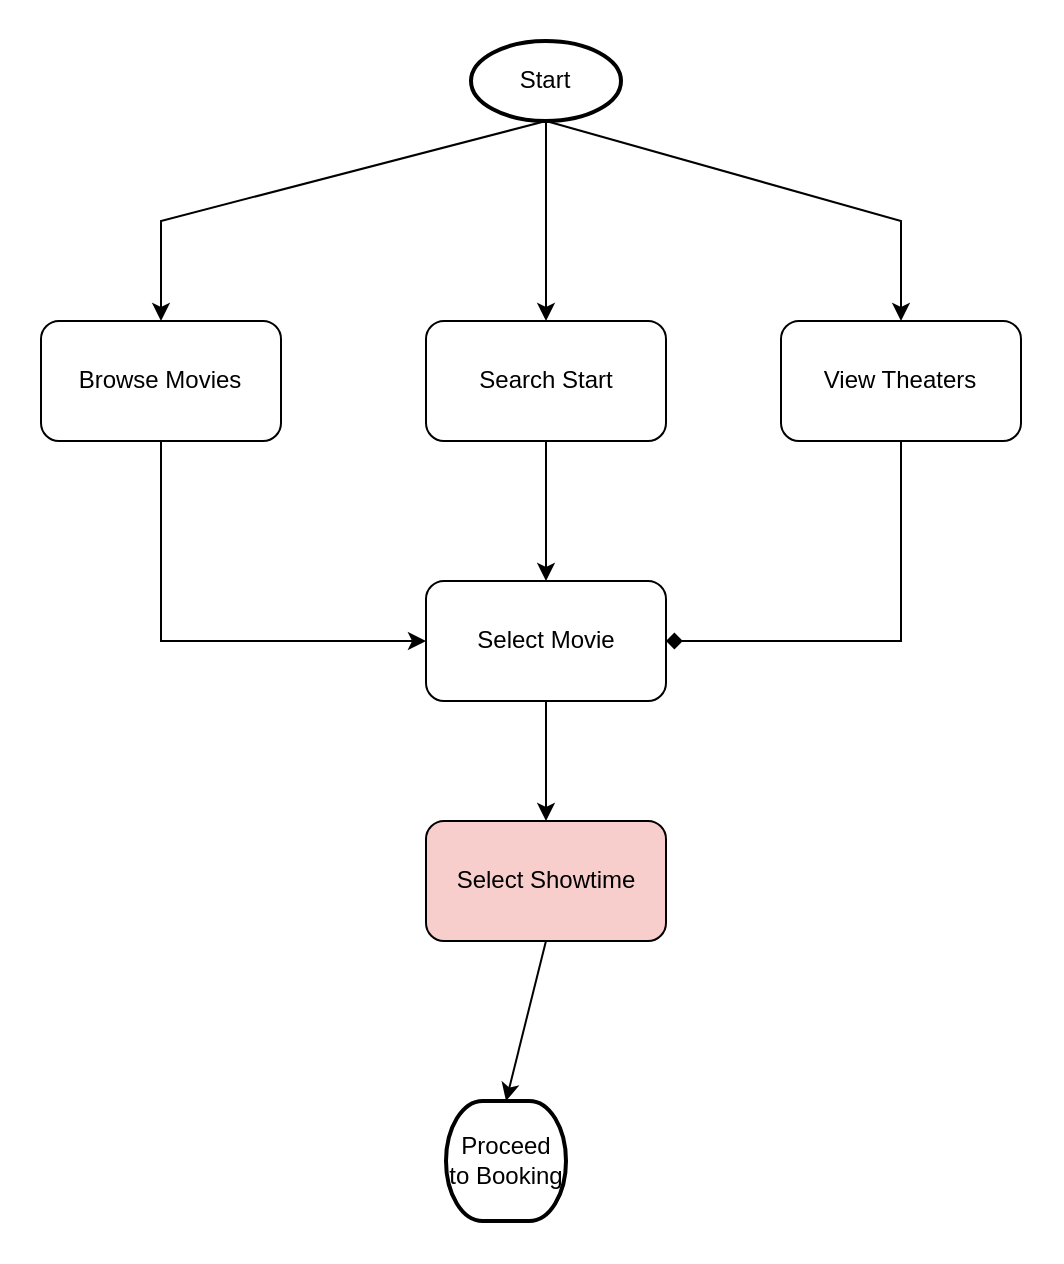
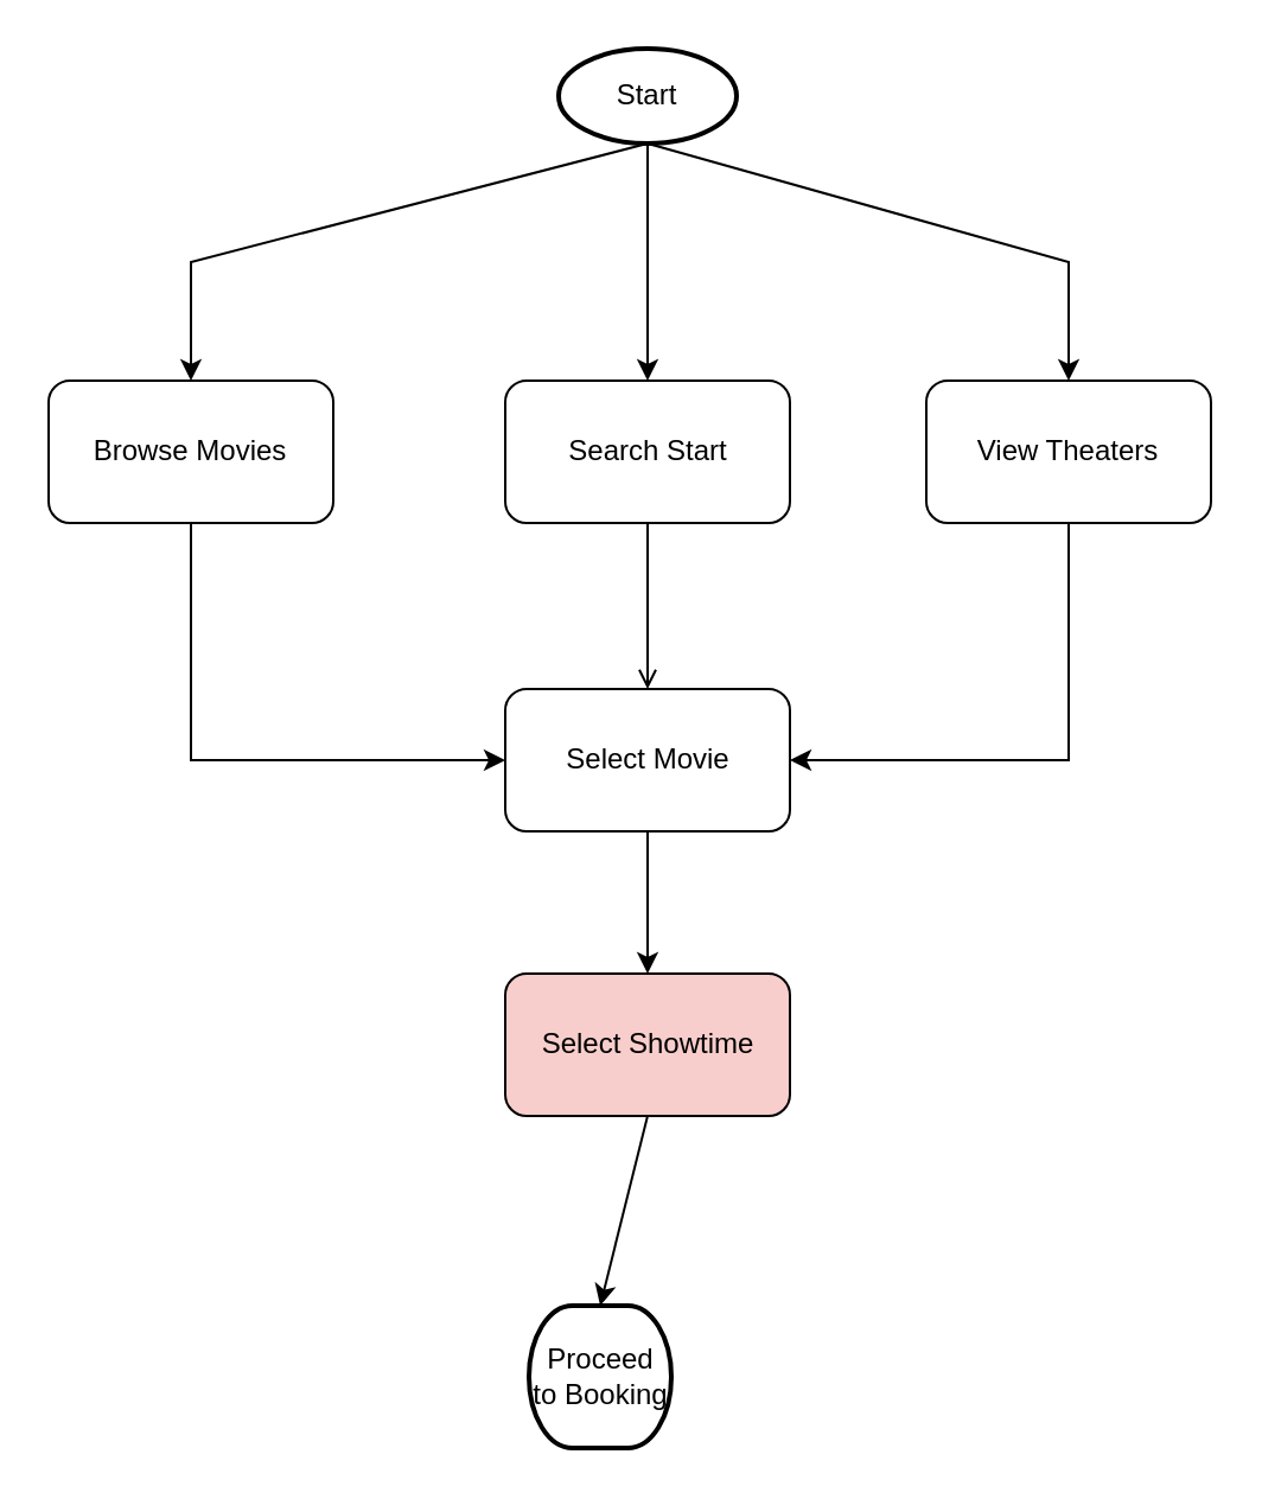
  <mxCell id="0" />
  <mxCell id="1" parent="0" />
  <mxCell id="2" value="Start" style="strokeWidth=2;html=1;shape=mxgraph.flowchart.start_1;whiteSpace=wrap;" parent="1" vertex="1"><mxGeometry x="235" y="20" width="75" height="40" as="geometry" /></mxCell>
  <mxCell id="3" value="Browse Movies" style="rounded=1;whiteSpace=wrap;html=1;" parent="1" vertex="1"><mxGeometry x="20" y="160" width="120" height="60" as="geometry" /></mxCell>
  <mxCell id="4" value="Select Movie" style="rounded=1;whiteSpace=wrap;html=1;" parent="1" vertex="1"><mxGeometry x="212.5" y="290" width="120" height="60" as="geometry" /></mxCell>
  <mxCell id="5" value="View Theaters" style="rounded=1;whiteSpace=wrap;html=1;" parent="1" vertex="1"><mxGeometry x="390" y="160" width="120" height="60" as="geometry" /></mxCell>
  <mxCell id="6" value="Search Start" style="rounded=1;whiteSpace=wrap;html=1;" parent="1" vertex="1"><mxGeometry x="212.5" y="160" width="120" height="60" as="geometry" /></mxCell>
  <mxCell id="7" value="Select Showtime" style="rounded=1;whiteSpace=wrap;html=1;fillColor=#f8cecc;" parent="1" vertex="1"><mxGeometry x="212.5" y="410" width="120" height="60" as="geometry" /></mxCell>
  <mxCell id="8" value="Proceed to Booking" style="strokeWidth=2;html=1;shape=mxgraph.flowchart.terminator;whiteSpace=wrap;" parent="1" vertex="1"><mxGeometry x="222.5" y="550" width="60" height="60" as="geometry" /></mxCell>
  <mxCell id="9" value="" style="endArrow=classic;html=1;rounded=0;exitX=0.5;exitY=1;exitDx=0;exitDy=0;exitPerimeter=0;entryX=0.5;entryY=0;entryDx=0;entryDy=0;" parent="1" source="2" target="3" edge="1"><mxGeometry width="50" height="50" relative="1" as="geometry"><mxPoint x="150" y="110" as="sourcePoint" /><mxPoint x="200" y="60" as="targetPoint" /><Array as="points"><mxPoint x="80" y="110" /></Array></mxGeometry></mxCell>
  <mxCell id="10" value="" style="endArrow=classic;html=1;rounded=0;exitX=0.5;exitY=1;exitDx=0;exitDy=0;exitPerimeter=0;entryX=0.5;entryY=0;entryDx=0;entryDy=0;" parent="1" source="2" target="6" edge="1"><mxGeometry width="50" height="50" relative="1" as="geometry"><mxPoint x="370" y="120" as="sourcePoint" /><mxPoint x="420" y="70" as="targetPoint" /></mxGeometry></mxCell>
  <mxCell id="11" value="" style="endArrow=classic;html=1;rounded=0;exitX=0.5;exitY=1;exitDx=0;exitDy=0;exitPerimeter=0;entryX=0.5;entryY=0;entryDx=0;entryDy=0;" parent="1" source="2" target="5" edge="1"><mxGeometry width="50" height="50" relative="1" as="geometry"><mxPoint x="380" y="110" as="sourcePoint" /><mxPoint x="430" y="60" as="targetPoint" /><Array as="points"><mxPoint x="450" y="110" /></Array></mxGeometry></mxCell>
- <mxCell id="12" value="" style="endArrow=classic;html=1;rounded=0;exitX=0.5;exitY=1;exitDx=0;exitDy=0;entryX=0.5;entryY=0;entryDx=0;entryDy=0;" parent="1" source="6" target="4" edge="1"><mxGeometry width="50" height="50" relative="1" as="geometry"><mxPoint x="140" y="250" as="sourcePoint" /><mxPoint x="190" y="200" as="targetPoint" /></mxGeometry></mxCell>
+ <mxCell id="12" value="" style="endArrow=open;html=1;rounded=0;exitX=0.5;exitY=1;exitDx=0;exitDy=0;entryX=0.5;entryY=0;entryDx=0;entryDy=0;" parent="1" source="6" target="4" edge="1"><mxGeometry width="50" height="50" relative="1" as="geometry"><mxPoint x="140" y="250" as="sourcePoint" /><mxPoint x="190" y="200" as="targetPoint" /></mxGeometry></mxCell>
  <mxCell id="13" value="" style="endArrow=classic;html=1;rounded=0;exitX=0.5;exitY=1;exitDx=0;exitDy=0;entryX=0;entryY=0.5;entryDx=0;entryDy=0;" parent="1" source="3" target="4" edge="1"><mxGeometry width="50" height="50" relative="1" as="geometry"><mxPoint x="50" y="320" as="sourcePoint" /><mxPoint x="100" y="270" as="targetPoint" /><Array as="points"><mxPoint x="80" y="320" /></Array></mxGeometry></mxCell>
- <mxCell id="14" value="" style="endArrow=diamond;html=1;rounded=0;exitX=0.5;exitY=1;exitDx=0;exitDy=0;entryX=1;entryY=0.5;entryDx=0;entryDy=0;" parent="1" source="5" target="4" edge="1"><mxGeometry width="50" height="50" relative="1" as="geometry"><mxPoint x="550" y="330" as="sourcePoint" /><mxPoint x="540" y="390" as="targetPoint" /><Array as="points"><mxPoint x="450" y="320" /></Array></mxGeometry></mxCell>
+ <mxCell id="14" value="" style="endArrow=classic;html=1;rounded=0;exitX=0.5;exitY=1;exitDx=0;exitDy=0;entryX=1;entryY=0.5;entryDx=0;entryDy=0;" parent="1" source="5" target="4" edge="1"><mxGeometry width="50" height="50" relative="1" as="geometry"><mxPoint x="550" y="330" as="sourcePoint" /><mxPoint x="540" y="390" as="targetPoint" /><Array as="points"><mxPoint x="450" y="320" /></Array></mxGeometry></mxCell>
  <mxCell id="15" value="" style="endArrow=classic;html=1;rounded=0;exitX=0.5;exitY=1;exitDx=0;exitDy=0;entryX=0.5;entryY=0;entryDx=0;entryDy=0;" parent="1" source="4" target="7" edge="1"><mxGeometry width="50" height="50" relative="1" as="geometry"><mxPoint x="180" y="380" as="sourcePoint" /><mxPoint x="230" y="330" as="targetPoint" /></mxGeometry></mxCell>
  <mxCell id="16" value="" style="endArrow=classic;html=1;rounded=0;exitX=0.5;exitY=1;exitDx=0;exitDy=0;entryX=0.5;entryY=0;entryDx=0;entryDy=0;entryPerimeter=0;" parent="1" source="7" target="8" edge="1"><mxGeometry width="50" height="50" relative="1" as="geometry"><mxPoint x="-40" y="510" as="sourcePoint" /><mxPoint x="10" y="460" as="targetPoint" /></mxGeometry></mxCell>
